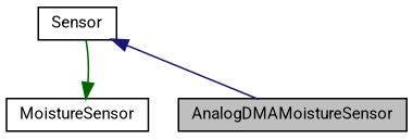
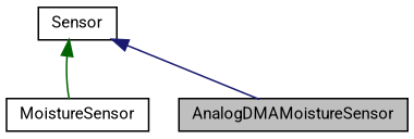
  digraph {
    fontname=Roboto
    node [color=black fillcolor=white fontname=Roboto fontsize=10 shape=record style=filled]
    edge [dir=back fontname=Roboto fontsize=10 labelfontname=Helvetica labelfontsize=10 style=solid]
    n1 [fillcolor=grey75 fontcolor=black height=0.2 label=AnalogDMAMoistureSensor width=0.4]
    n2 [height=0.2 label=MoistureSensor width=0.4]
    n3 [height=0.2 label=Sensor width=0.4]
    n3 -> n1 [color=midnightblue]
-   n2 -> n3 [color=darkgreen]
+   n3 -> n2 [color=darkgreen]
  }
